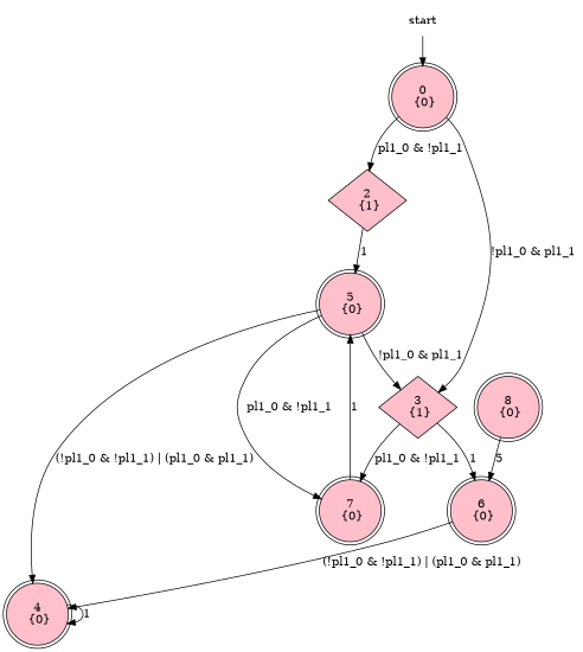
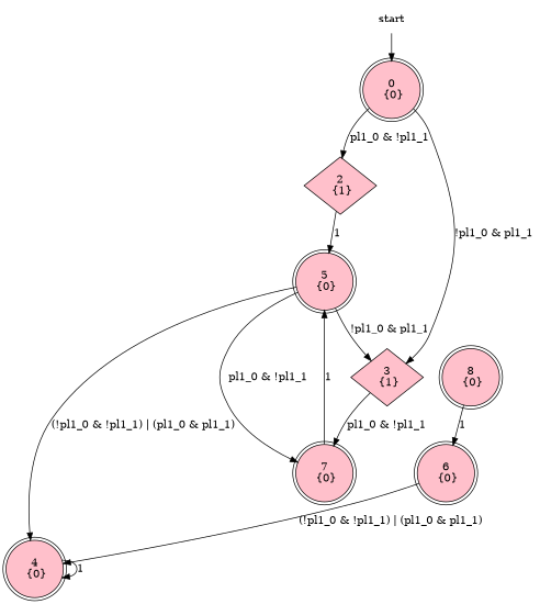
  digraph {
    node [shape=circle fillcolor=pink peripheries=2 style=filled]
    start [shape=none fillcolor="" peripheries="" style=""]
    n2 [label="0\n {0}"]
    n3 [label="2\n {1}" peripheries=1 shape=diamond]
    n4 [label="3\n {1}" peripheries=1 shape=diamond]
    n5 [label="5\n {0}"]
    n6 [label="6\n {0}"]
    n7 [label="7\n {0}"]
    n8 [label="4\n {0}"]
    n9 [label="8\n {0}"]
    start -> n2
    n2 -> n3 [label="pl1_0 & !pl1_1"]
    n2 -> n4 [label="!pl1_0 & pl1_1"]
    n3 -> n5 [label=1]
-   n4 -> n6 [label=1]
    n4 -> n7 [label="pl1_0 & !pl1_1"]
    n5 -> n4 [label="!pl1_0 & pl1_1"]
    n5 -> n7 [label="pl1_0 & !pl1_1"]
    n5 -> n8 [label="(!pl1_0 & !pl1_1) | (pl1_0 & pl1_1)"]
    n6 -> n8 [label="(!pl1_0 & !pl1_1) | (pl1_0 & pl1_1)"]
    n7 -> n5 [label=1]
    n8 -> n8 [label=1]
-   n9 -> n6 [label=5]
+   n9 -> n6 [label=1]
  }
